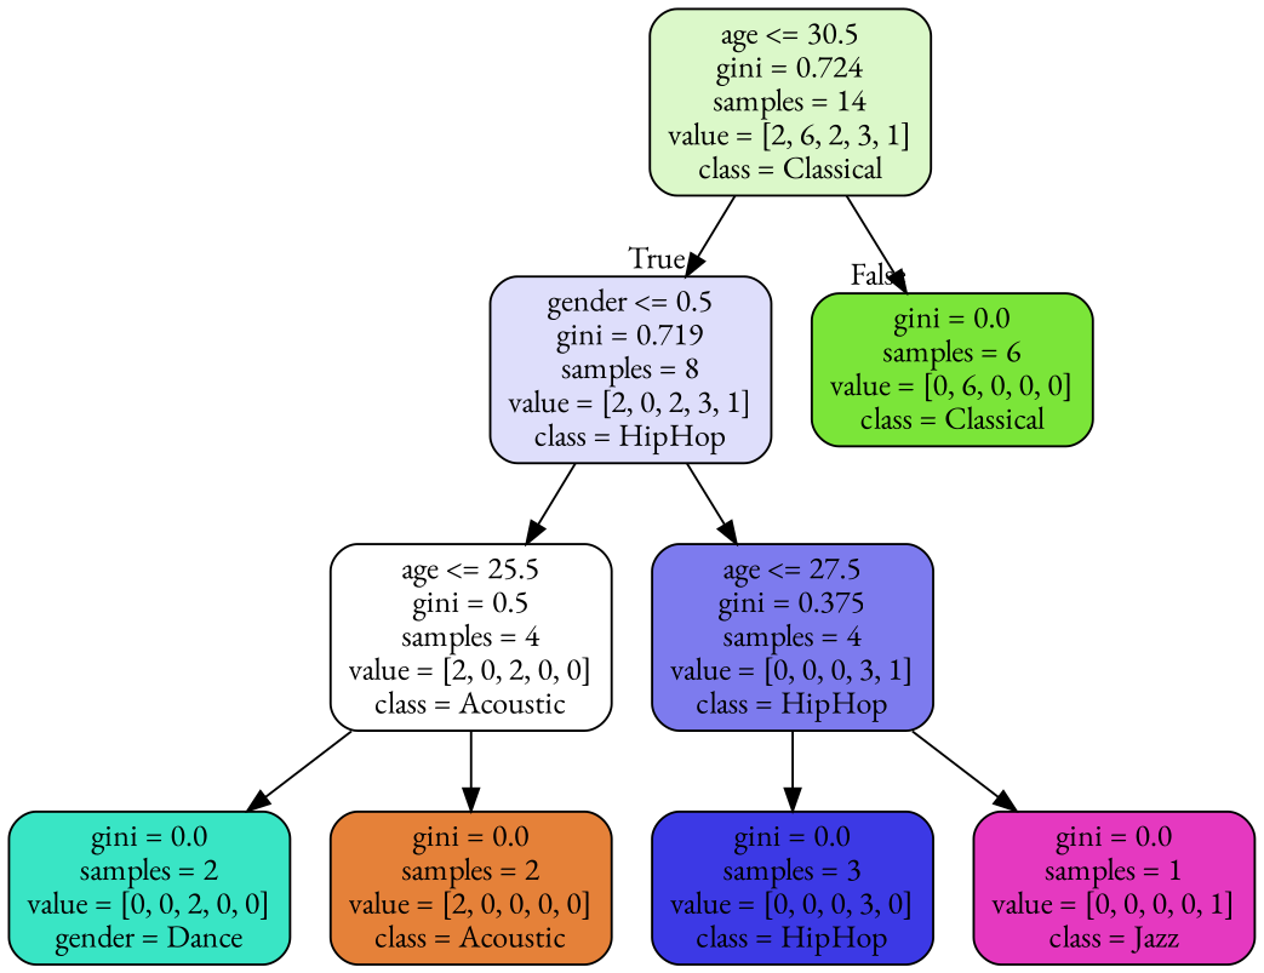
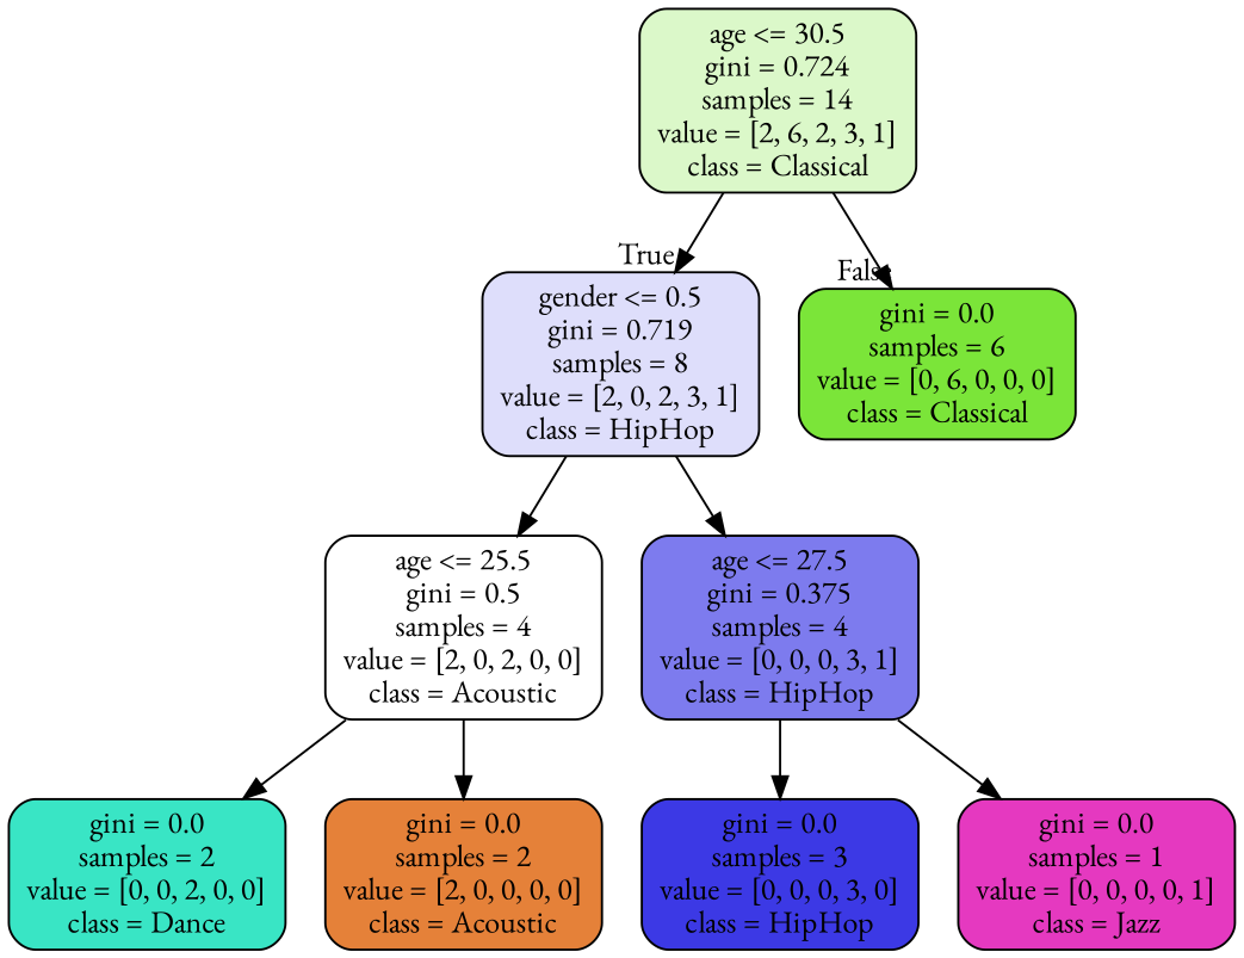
  digraph {
    fontname="EB Garamond"
    node [color=black fontname="EB Garamond" shape=box style="filled, rounded"]
    edge [fontname="EB Garamond"]
    n1 [fillcolor="#dbf8c9" label="age <= 30.5\ngini = 0.724\nsamples = 14\nvalue = [2, 6, 2, 3, 1]\nclass = Classical"]
    n2 [fillcolor="#dedefb" label="gender <= 0.5\ngini = 0.719\nsamples = 8\nvalue = [2, 0, 2, 3, 1]\nclass = HipHop"]
    n3 [fillcolor="#7be539" label="gini = 0.0\nsamples = 6\nvalue = [0, 6, 0, 0, 0]\nclass = Classical"]
    n4 [fillcolor="#ffffff" label="age <= 25.5\ngini = 0.5\nsamples = 4\nvalue = [2, 0, 2, 0, 0]\nclass = Acoustic"]
    n5 [fillcolor="#7d7bee" label="age <= 27.5\ngini = 0.375\nsamples = 4\nvalue = [0, 0, 0, 3, 1]\nclass = HipHop"]
-   n6 [fillcolor="#39e5c5" label="gini = 0.0\nsamples = 2\nvalue = [0, 0, 2, 0, 0]\ngender = Dance"]
+   n6 [fillcolor="#39e5c5" label="gini = 0.0\nsamples = 2\nvalue = [0, 0, 2, 0, 0]\nclass = Dance"]
    n7 [fillcolor="#e58139" label="gini = 0.0\nsamples = 2\nvalue = [2, 0, 0, 0, 0]\nclass = Acoustic"]
    n8 [fillcolor="#3c39e5" label="gini = 0.0\nsamples = 3\nvalue = [0, 0, 0, 3, 0]\nclass = HipHop"]
    n9 [fillcolor="#e539c0" label="gini = 0.0\nsamples = 1\nvalue = [0, 0, 0, 0, 1]\nclass = Jazz"]
    n1 -> n2 [headlabel=True labelangle=45 labeldistance=2.5]
    n1 -> n3 [headlabel=False labelangle=-45 labeldistance=2.5]
    n2 -> n4
    n2 -> n5
    n4 -> n6
    n4 -> n7
    n5 -> n8
    n5 -> n9
  }
